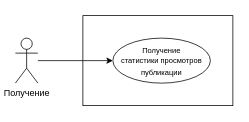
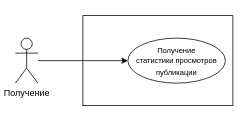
  <mxCell id="0" />
  <mxCell id="1" parent="0" />
  <mxCell id="2" value="" style="rounded=0;whiteSpace=wrap;html=1;fillColor=none;" parent="1" vertex="1"><mxGeometry x="110" y="20" width="200" height="120" as="geometry" /></mxCell>
  <mxCell id="3" style="edgeStyle=none;rounded=0;orthogonalLoop=1;jettySize=auto;html=1;fontSize=8;entryX=0;entryY=0.5;entryDx=0;entryDy=0;" parent="1" target="5" edge="1"><mxGeometry relative="1" as="geometry"><mxPoint x="50" y="80" as="sourcePoint" /></mxGeometry></mxCell>
  <mxCell id="4" value="Получение" style="shape=umlActor;verticalLabelPosition=bottom;verticalAlign=top;html=1;outlineConnect=0;" parent="1" vertex="1"><mxGeometry x="20" y="50" width="30" height="60" as="geometry" /></mxCell>
- <mxCell id="5" value="&lt;font style=&quot;font-size: 10px&quot;&gt;Получение&lt;br&gt;статистики просмотров публикации&lt;/font&gt;" style="ellipse;whiteSpace=wrap;html=1;" parent="1" vertex="1"><mxGeometry x="150" y="50" width="130" height="60" as="geometry" /></mxCell>
+ <mxCell id="5" value="&lt;font style=&quot;font-size: 10px&quot;&gt;Получение&lt;br&gt;статистики просмотров публикации&lt;/font&gt;" style="ellipse;whiteSpace=wrap;html=1;" parent="1" vertex="1"><mxGeometry x="170" y="50" width="130" height="60" as="geometry" /></mxCell>
  <mxCell id="6" style="edgeStyle=none;rounded=0;orthogonalLoop=1;jettySize=auto;html=1;exitX=0.5;exitY=1;exitDx=0;exitDy=0;dashed=1;fontSize=8;" parent="1" source="2" target="2" edge="1"><mxGeometry relative="1" as="geometry" /></mxCell>
